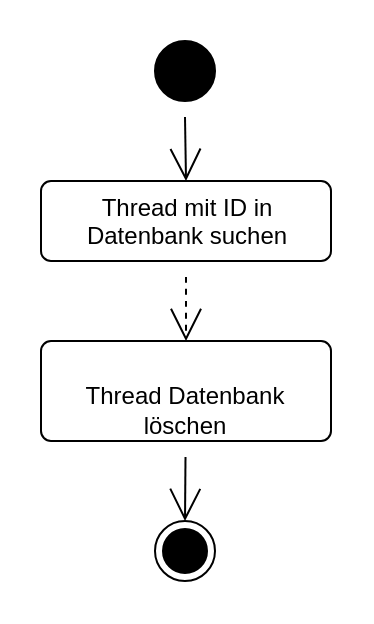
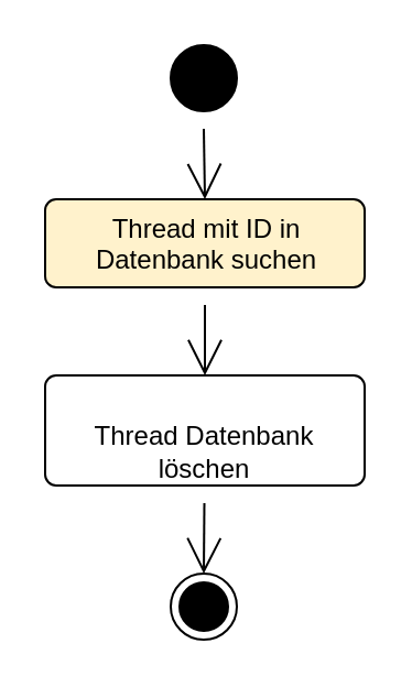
  <mxCell id="0" />
  <mxCell id="1" parent="0" />
  <mxCell id="2" style="edgeStyle=none;curved=1;rounded=0;orthogonalLoop=1;jettySize=auto;html=1;entryX=0.5;entryY=0;entryDx=0;entryDy=0;endArrow=open;startSize=14;endSize=14;sourcePerimeterSpacing=8;targetPerimeterSpacing=8;" edge="1" parent="1" source="3" target="5"><mxGeometry relative="1" as="geometry" /></mxCell>
  <mxCell id="3" value="" style="ellipse;fillColor=strokeColor;" vertex="1" parent="1"><mxGeometry x="77" y="20" width="30" height="30" as="geometry" /></mxCell>
- <mxCell id="4" style="edgeStyle=none;curved=1;rounded=0;orthogonalLoop=1;jettySize=auto;html=1;entryX=0.5;entryY=0;entryDx=0;entryDy=0;endArrow=open;startSize=14;endSize=14;sourcePerimeterSpacing=8;targetPerimeterSpacing=8;dashed=1;" edge="1" parent="1" source="5" target="7"><mxGeometry relative="1" as="geometry" /></mxCell>
- <mxCell id="5" value="Thread mit ID in &lt;br&gt;Datenbank suchen" style="html=1;align=center;verticalAlign=top;rounded=1;absoluteArcSize=1;arcSize=10;dashed=0;" vertex="1" parent="1"><mxGeometry x="20" y="90" width="145" height="40" as="geometry" /></mxCell>
+ <mxCell id="4" style="edgeStyle=none;curved=1;rounded=0;orthogonalLoop=1;jettySize=auto;html=1;entryX=0.5;entryY=0;entryDx=0;entryDy=0;endArrow=open;startSize=14;endSize=14;sourcePerimeterSpacing=8;targetPerimeterSpacing=8;" edge="1" parent="1" source="5" target="7"><mxGeometry relative="1" as="geometry" /></mxCell>
+ <mxCell id="5" value="Thread mit ID in &lt;br&gt;Datenbank suchen" style="html=1;align=center;verticalAlign=top;rounded=1;absoluteArcSize=1;arcSize=10;dashed=0;fillColor=#fff2cc;" vertex="1" parent="1"><mxGeometry x="20" y="90" width="145" height="40" as="geometry" /></mxCell>
  <mxCell id="6" style="edgeStyle=none;curved=1;rounded=0;orthogonalLoop=1;jettySize=auto;html=1;entryX=0.5;entryY=0;entryDx=0;entryDy=0;endArrow=open;startSize=14;endSize=14;sourcePerimeterSpacing=8;targetPerimeterSpacing=8;" edge="1" parent="1" source="7" target="8"><mxGeometry relative="1" as="geometry" /></mxCell>
  <mxCell id="7" value="&lt;br&gt;Thread Datenbank löschen" style="whiteSpace=wrap;html=1;verticalAlign=top;fillColor=rgb(255, 255, 255);rounded=1;arcSize=10;dashed=0;" vertex="1" parent="1"><mxGeometry x="20" y="170" width="145" height="50" as="geometry" /></mxCell>
  <mxCell id="8" value="" style="ellipse;html=1;shape=endState;fillColor=strokeColor;" vertex="1" parent="1"><mxGeometry x="77" y="260" width="30" height="30" as="geometry" /></mxCell>
